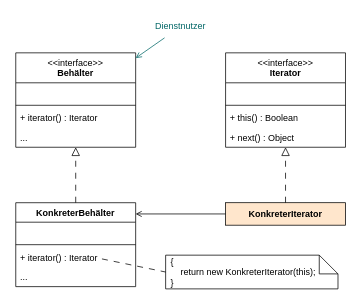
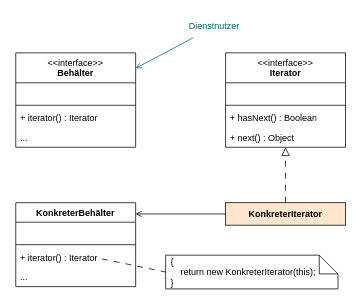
  <mxCell id="0" />
  <mxCell id="1" parent="0" />
  <mxCell id="2" value="&lt;span style=&quot;font-weight: normal;&quot;&gt;&amp;lt;&amp;lt;interface&amp;gt;&amp;gt;&lt;/span&gt;&lt;br&gt;Behälter" style="swimlane;fontStyle=1;align=center;verticalAlign=top;childLayout=stackLayout;horizontal=1;startSize=40;horizontalStack=0;resizeParent=1;resizeParentMax=0;resizeLast=0;collapsible=1;marginBottom=0;whiteSpace=wrap;html=1;" vertex="1" parent="1"><mxGeometry x="20" y="70" width="160" height="126" as="geometry" /></mxCell>
  <mxCell id="3" value="&amp;nbsp;" style="text;strokeColor=none;fillColor=none;align=left;verticalAlign=top;spacingLeft=4;spacingRight=4;overflow=hidden;rotatable=0;points=[[0,0.5],[1,0.5]];portConstraint=eastwest;whiteSpace=wrap;html=1;" vertex="1" parent="2"><mxGeometry y="40" width="160" height="26" as="geometry" /></mxCell>
  <mxCell id="4" value="" style="line;strokeWidth=1;fillColor=none;align=left;verticalAlign=middle;spacingTop=-1;spacingLeft=3;spacingRight=3;rotatable=0;labelPosition=right;points=[];portConstraint=eastwest;strokeColor=inherit;" vertex="1" parent="2"><mxGeometry y="66" width="160" height="8" as="geometry" /></mxCell>
  <mxCell id="5" value="+ iterator() : Iterator" style="text;strokeColor=none;fillColor=none;align=left;verticalAlign=top;spacingLeft=4;spacingRight=4;overflow=hidden;rotatable=0;points=[[0,0.5],[1,0.5]];portConstraint=eastwest;whiteSpace=wrap;html=1;" vertex="1" parent="2"><mxGeometry y="74" width="160" height="26" as="geometry" /></mxCell>
  <mxCell id="6" value="..." style="text;strokeColor=none;fillColor=none;align=left;verticalAlign=top;spacingLeft=4;spacingRight=4;overflow=hidden;rotatable=0;points=[[0,0.5],[1,0.5]];portConstraint=eastwest;whiteSpace=wrap;html=1;" vertex="1" parent="2"><mxGeometry y="100" width="160" height="26" as="geometry" /></mxCell>
  <mxCell id="7" value="KonkreterBehälter" style="swimlane;fontStyle=1;align=center;verticalAlign=top;childLayout=stackLayout;horizontal=1;startSize=26;horizontalStack=0;resizeParent=1;resizeParentMax=0;resizeLast=0;collapsible=1;marginBottom=0;whiteSpace=wrap;html=1;points=[[0,0,0,0,0],[0,0.25,0,0,0],[0,0.5,0,0,0],[0,0.75,0,0,0],[0,1,0,0,0],[0.25,0,0,0,0],[0.25,1,0,0,0],[0.5,0,0,0,0],[0.5,1,0,0,0],[0.75,0,0,0,0],[0.75,1,0,0,0],[1,0,0,0,0],[1,0.1,0,0,0],[1,0.2,0,0,0],[1,0.25,0,0,0],[1,0.3,0,0,0],[1,0.4,0,0,0],[1,0.5,0,0,0],[1,0.6,0,0,0],[1,0.7,0,0,0],[1,0.75,0,0,0],[1,0.8,0,0,0],[1,0.9,0,0,0],[1,1,0,0,0]];" vertex="1" parent="1"><mxGeometry x="20" y="270" width="160" height="112" as="geometry" /></mxCell>
  <mxCell id="8" value="&amp;nbsp;" style="text;strokeColor=none;fillColor=none;align=left;verticalAlign=top;spacingLeft=4;spacingRight=4;overflow=hidden;rotatable=0;points=[[0,0.5],[1,0.5]];portConstraint=eastwest;whiteSpace=wrap;html=1;" vertex="1" parent="7"><mxGeometry y="26" width="160" height="26" as="geometry" /></mxCell>
  <mxCell id="9" value="" style="line;strokeWidth=1;fillColor=none;align=left;verticalAlign=middle;spacingTop=-1;spacingLeft=3;spacingRight=3;rotatable=0;labelPosition=right;points=[];portConstraint=eastwest;strokeColor=inherit;" vertex="1" parent="7"><mxGeometry y="52" width="160" height="8" as="geometry" /></mxCell>
  <mxCell id="10" value="+ iterator() : Iterator" style="text;strokeColor=none;fillColor=none;align=left;verticalAlign=top;spacingLeft=4;spacingRight=4;overflow=hidden;rotatable=0;points=[[0,0.5],[1,0.5]];portConstraint=eastwest;whiteSpace=wrap;html=1;" vertex="1" parent="7"><mxGeometry y="60" width="160" height="26" as="geometry" /></mxCell>
  <mxCell id="11" value="..." style="text;strokeColor=none;fillColor=none;align=left;verticalAlign=top;spacingLeft=4;spacingRight=4;overflow=hidden;rotatable=0;points=[[0,0.5],[1,0.5]];portConstraint=eastwest;whiteSpace=wrap;html=1;" vertex="1" parent="7"><mxGeometry y="86" width="160" height="26" as="geometry" /></mxCell>
  <mxCell id="12" value="&lt;span style=&quot;font-weight: normal;&quot;&gt;&amp;lt;&amp;lt;interface&amp;gt;&amp;gt;&lt;br&gt;&lt;/span&gt;Iterator" style="swimlane;fontStyle=1;align=center;verticalAlign=top;childLayout=stackLayout;horizontal=1;startSize=40;horizontalStack=0;resizeParent=1;resizeParentMax=0;resizeLast=0;collapsible=1;marginBottom=0;whiteSpace=wrap;html=1;" vertex="1" parent="1"><mxGeometry x="300" y="70" width="160" height="126" as="geometry" /></mxCell>
  <mxCell id="13" value="&amp;nbsp;" style="text;strokeColor=none;fillColor=none;align=left;verticalAlign=top;spacingLeft=4;spacingRight=4;overflow=hidden;rotatable=0;points=[[0,0.5],[1,0.5]];portConstraint=eastwest;whiteSpace=wrap;html=1;" vertex="1" parent="12"><mxGeometry y="40" width="160" height="26" as="geometry" /></mxCell>
  <mxCell id="14" value="" style="line;strokeWidth=1;fillColor=none;align=left;verticalAlign=middle;spacingTop=-1;spacingLeft=3;spacingRight=3;rotatable=0;labelPosition=right;points=[];portConstraint=eastwest;strokeColor=inherit;" vertex="1" parent="12"><mxGeometry y="66" width="160" height="8" as="geometry" /></mxCell>
- <mxCell id="15" value="+ this() : Boolean" style="text;strokeColor=none;fillColor=none;align=left;verticalAlign=top;spacingLeft=4;spacingRight=4;overflow=hidden;rotatable=0;points=[[0,0.5],[1,0.5]];portConstraint=eastwest;whiteSpace=wrap;html=1;" vertex="1" parent="12"><mxGeometry y="74" width="160" height="26" as="geometry" /></mxCell>
+ <mxCell id="15" value="+ hasNext() : Boolean" style="text;strokeColor=none;fillColor=none;align=left;verticalAlign=top;spacingLeft=4;spacingRight=4;overflow=hidden;rotatable=0;points=[[0,0.5],[1,0.5]];portConstraint=eastwest;whiteSpace=wrap;html=1;" vertex="1" parent="12"><mxGeometry y="74" width="160" height="26" as="geometry" /></mxCell>
  <mxCell id="16" value="+ next() : Object" style="text;strokeColor=none;fillColor=none;align=left;verticalAlign=top;spacingLeft=4;spacingRight=4;overflow=hidden;rotatable=0;points=[[0,0.5],[1,0.5]];portConstraint=eastwest;whiteSpace=wrap;html=1;" vertex="1" parent="12"><mxGeometry y="100" width="160" height="26" as="geometry" /></mxCell>
  <mxCell id="17" value="KonkreterIterator" style="rounded=0;whiteSpace=wrap;html=1;fontStyle=1;fillColor=#ffe6cc;" vertex="1" parent="1"><mxGeometry x="300" y="270" width="160" height="30" as="geometry" /></mxCell>
  <mxCell id="18" value="{&lt;br&gt;&amp;nbsp;&amp;nbsp;&amp;nbsp; return new KonkreterIterator(this);&lt;br&gt;}" style="shape=note2;boundedLbl=1;whiteSpace=wrap;html=1;size=25;verticalAlign=middle;align=left;spacingLeft=5;" vertex="1" parent="1"><mxGeometry x="220" y="340" width="230" height="45" as="geometry" /></mxCell>
- <mxCell id="19" value="" style="endArrow=block;html=1;rounded=0;endFill=0;endSize=9;dashed=1;dashPattern=8 8;" edge="1" parent="1" source="7" target="2"><mxGeometry width="50" height="50" relative="1" as="geometry"><mxPoint x="136" y="260" as="sourcePoint" /><mxPoint x="161" y="212" as="targetPoint" /></mxGeometry></mxCell>
  <mxCell id="20" value="" style="endArrow=block;html=1;rounded=0;endFill=0;endSize=9;dashed=1;dashPattern=8 8;" edge="1" parent="1" source="17" target="12"><mxGeometry width="50" height="50" relative="1" as="geometry"><mxPoint x="110" y="280" as="sourcePoint" /><mxPoint x="110" y="206" as="targetPoint" /></mxGeometry></mxCell>
  <mxCell id="21" value="" style="endArrow=open;html=1;rounded=0;endFill=0;" edge="1" parent="1"><mxGeometry width="50" height="50" relative="1" as="geometry"><mxPoint x="300" y="285" as="sourcePoint" /><mxPoint x="180" y="285" as="targetPoint" /></mxGeometry></mxCell>
  <mxCell id="22" value="" style="endArrow=none;html=1;rounded=0;entryX=0;entryY=0.5;entryDx=0;entryDy=0;entryPerimeter=0;dashed=1;dashPattern=8 8;" edge="1" parent="1" target="18"><mxGeometry width="50" height="50" relative="1" as="geometry"><mxPoint x="135" y="345" as="sourcePoint" /><mxPoint x="155" y="445" as="targetPoint" /></mxGeometry></mxCell>
- <mxCell id="23" value="Dienstnutzer" style="text;html=1;align=center;verticalAlign=middle;whiteSpace=wrap;rounded=0;fontColor=#006666;fontStyle=0" vertex="1" parent="1"><mxGeometry x="180" y="20" width="120" height="30" as="geometry" /></mxCell>
+ <mxCell id="23" value="Dienstnutzer" style="text;html=1;align=center;verticalAlign=middle;whiteSpace=wrap;rounded=0;fontColor=#006666;fontStyle=0" vertex="1" parent="1"><mxGeometry x="225" y="20" width="120" height="30" as="geometry" /></mxCell>
  <mxCell id="24" value="" style="endArrow=open;html=1;rounded=0;endFill=0;strokeColor=#006666;" edge="1" parent="1" source="23" target="2"><mxGeometry width="50" height="50" relative="1" as="geometry"><mxPoint x="550" y="109" as="sourcePoint" /><mxPoint x="270" y="111" as="targetPoint" /></mxGeometry></mxCell>
